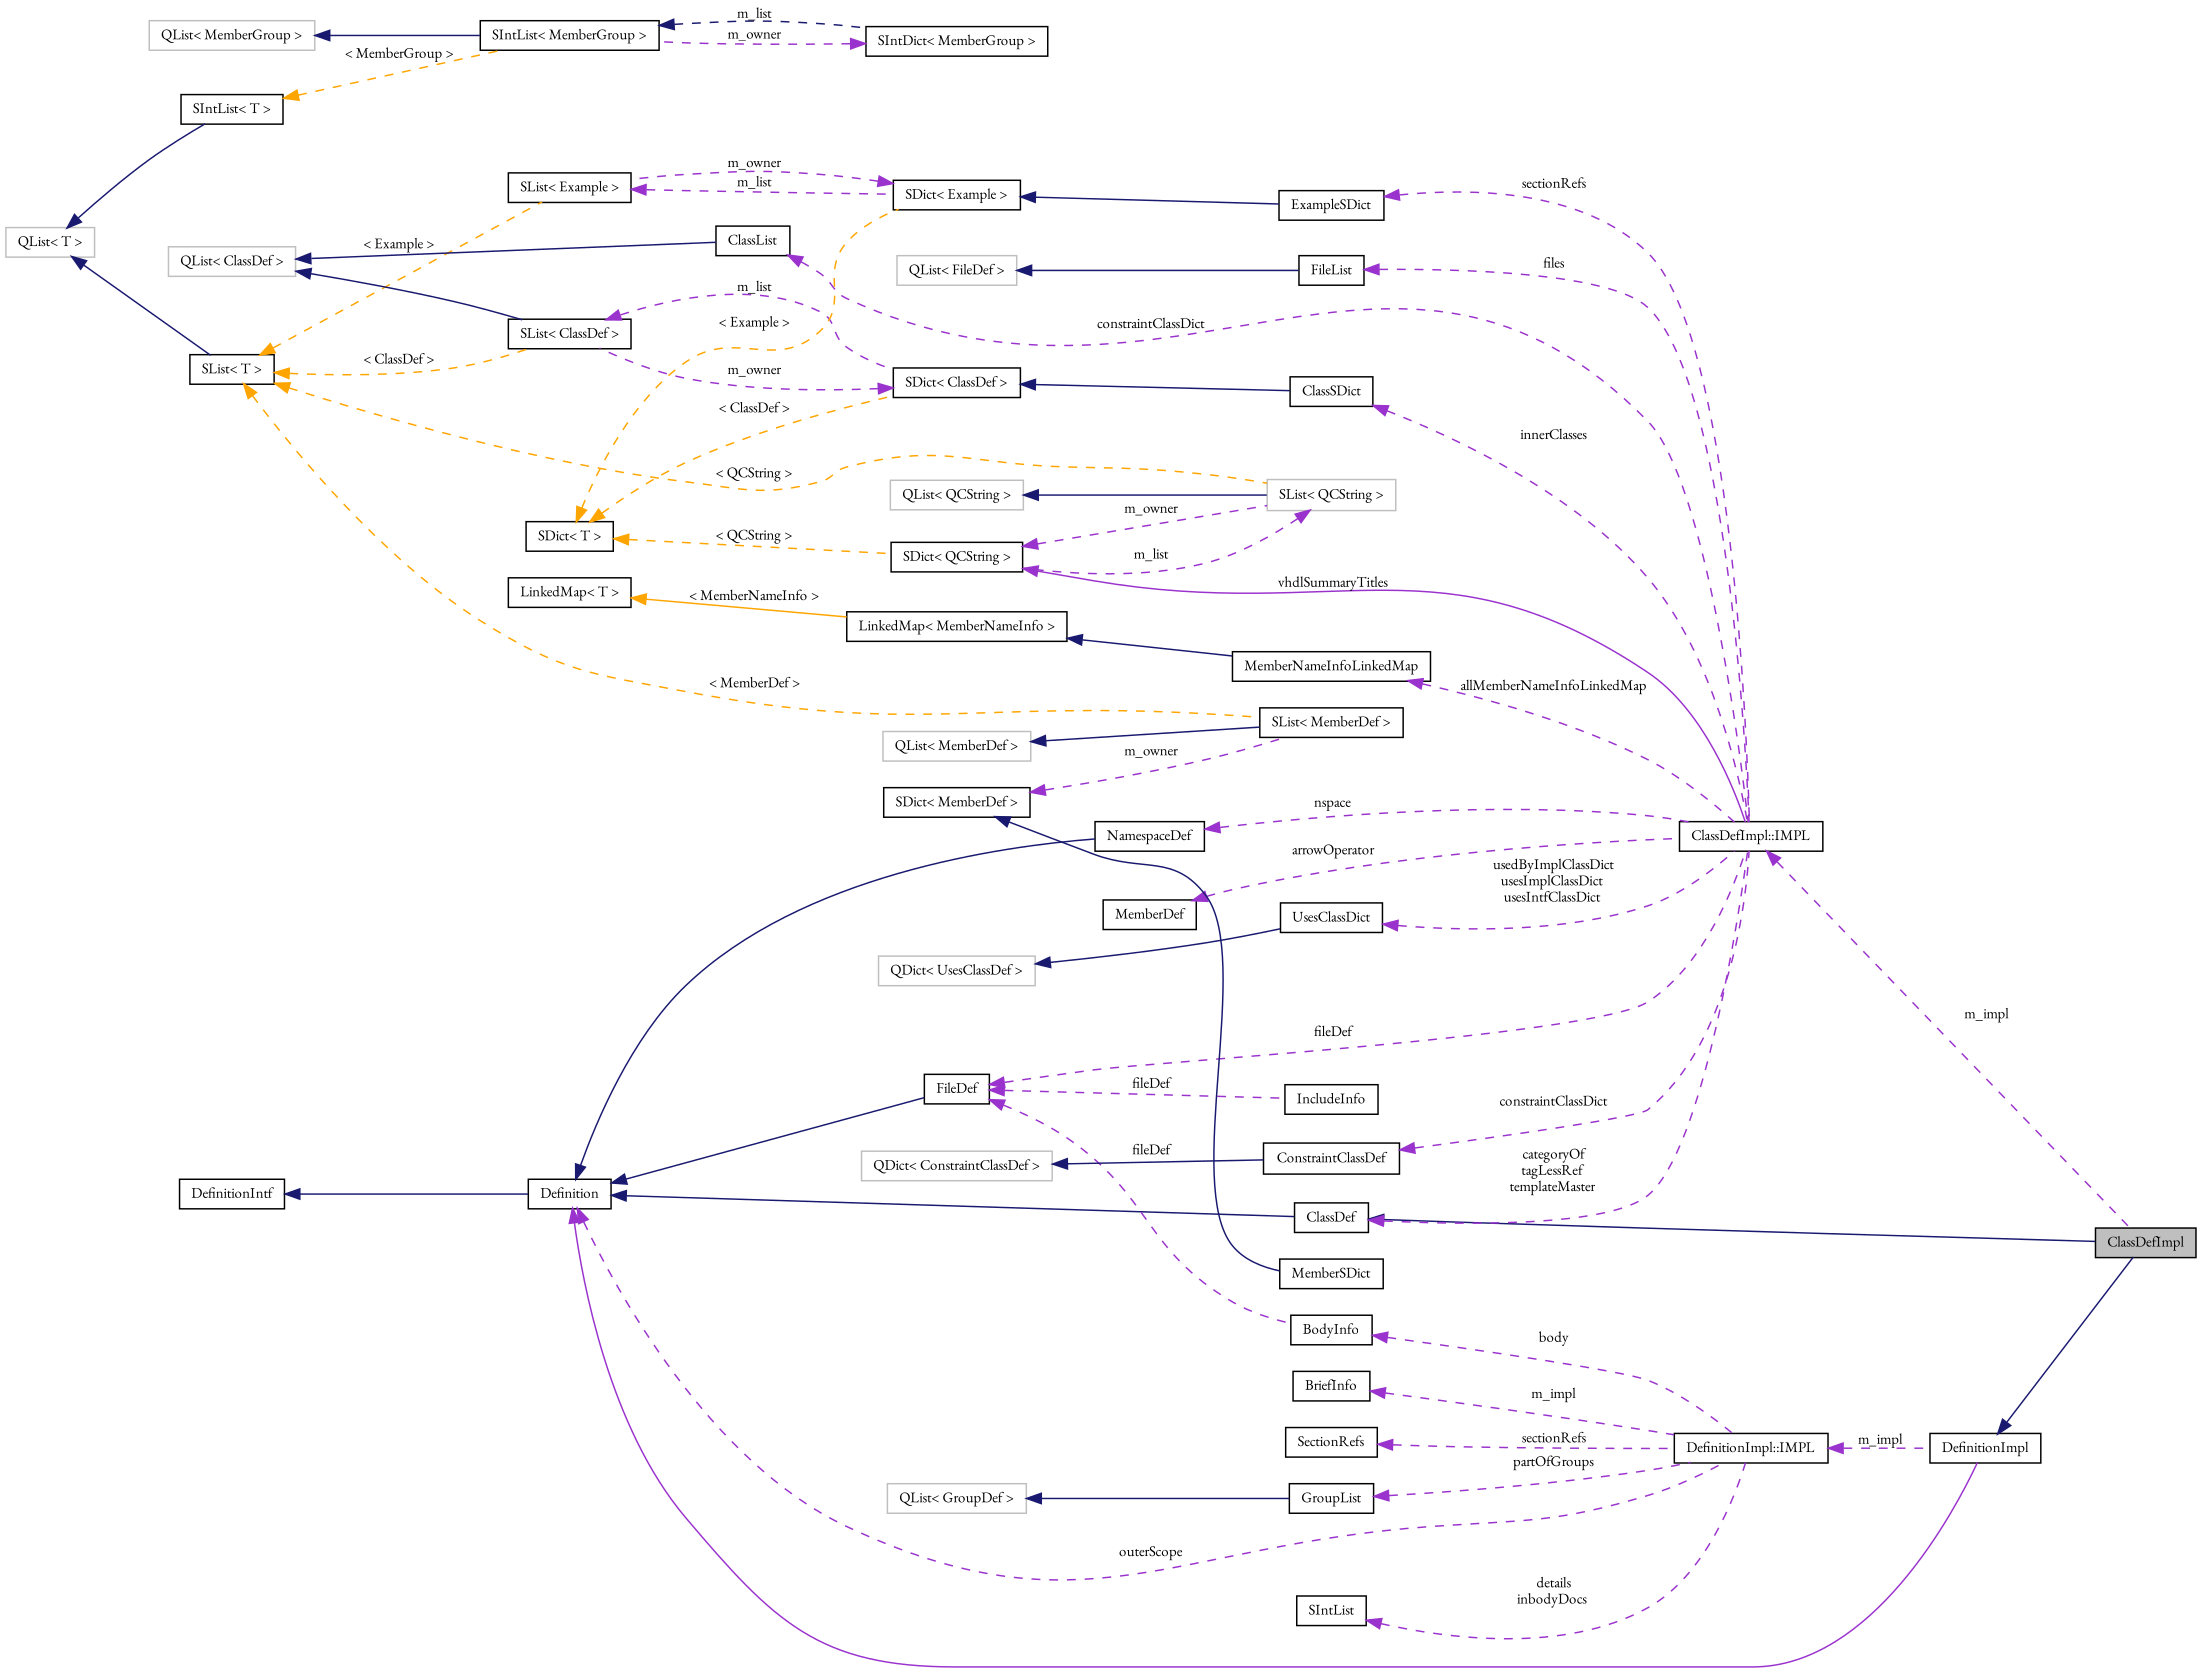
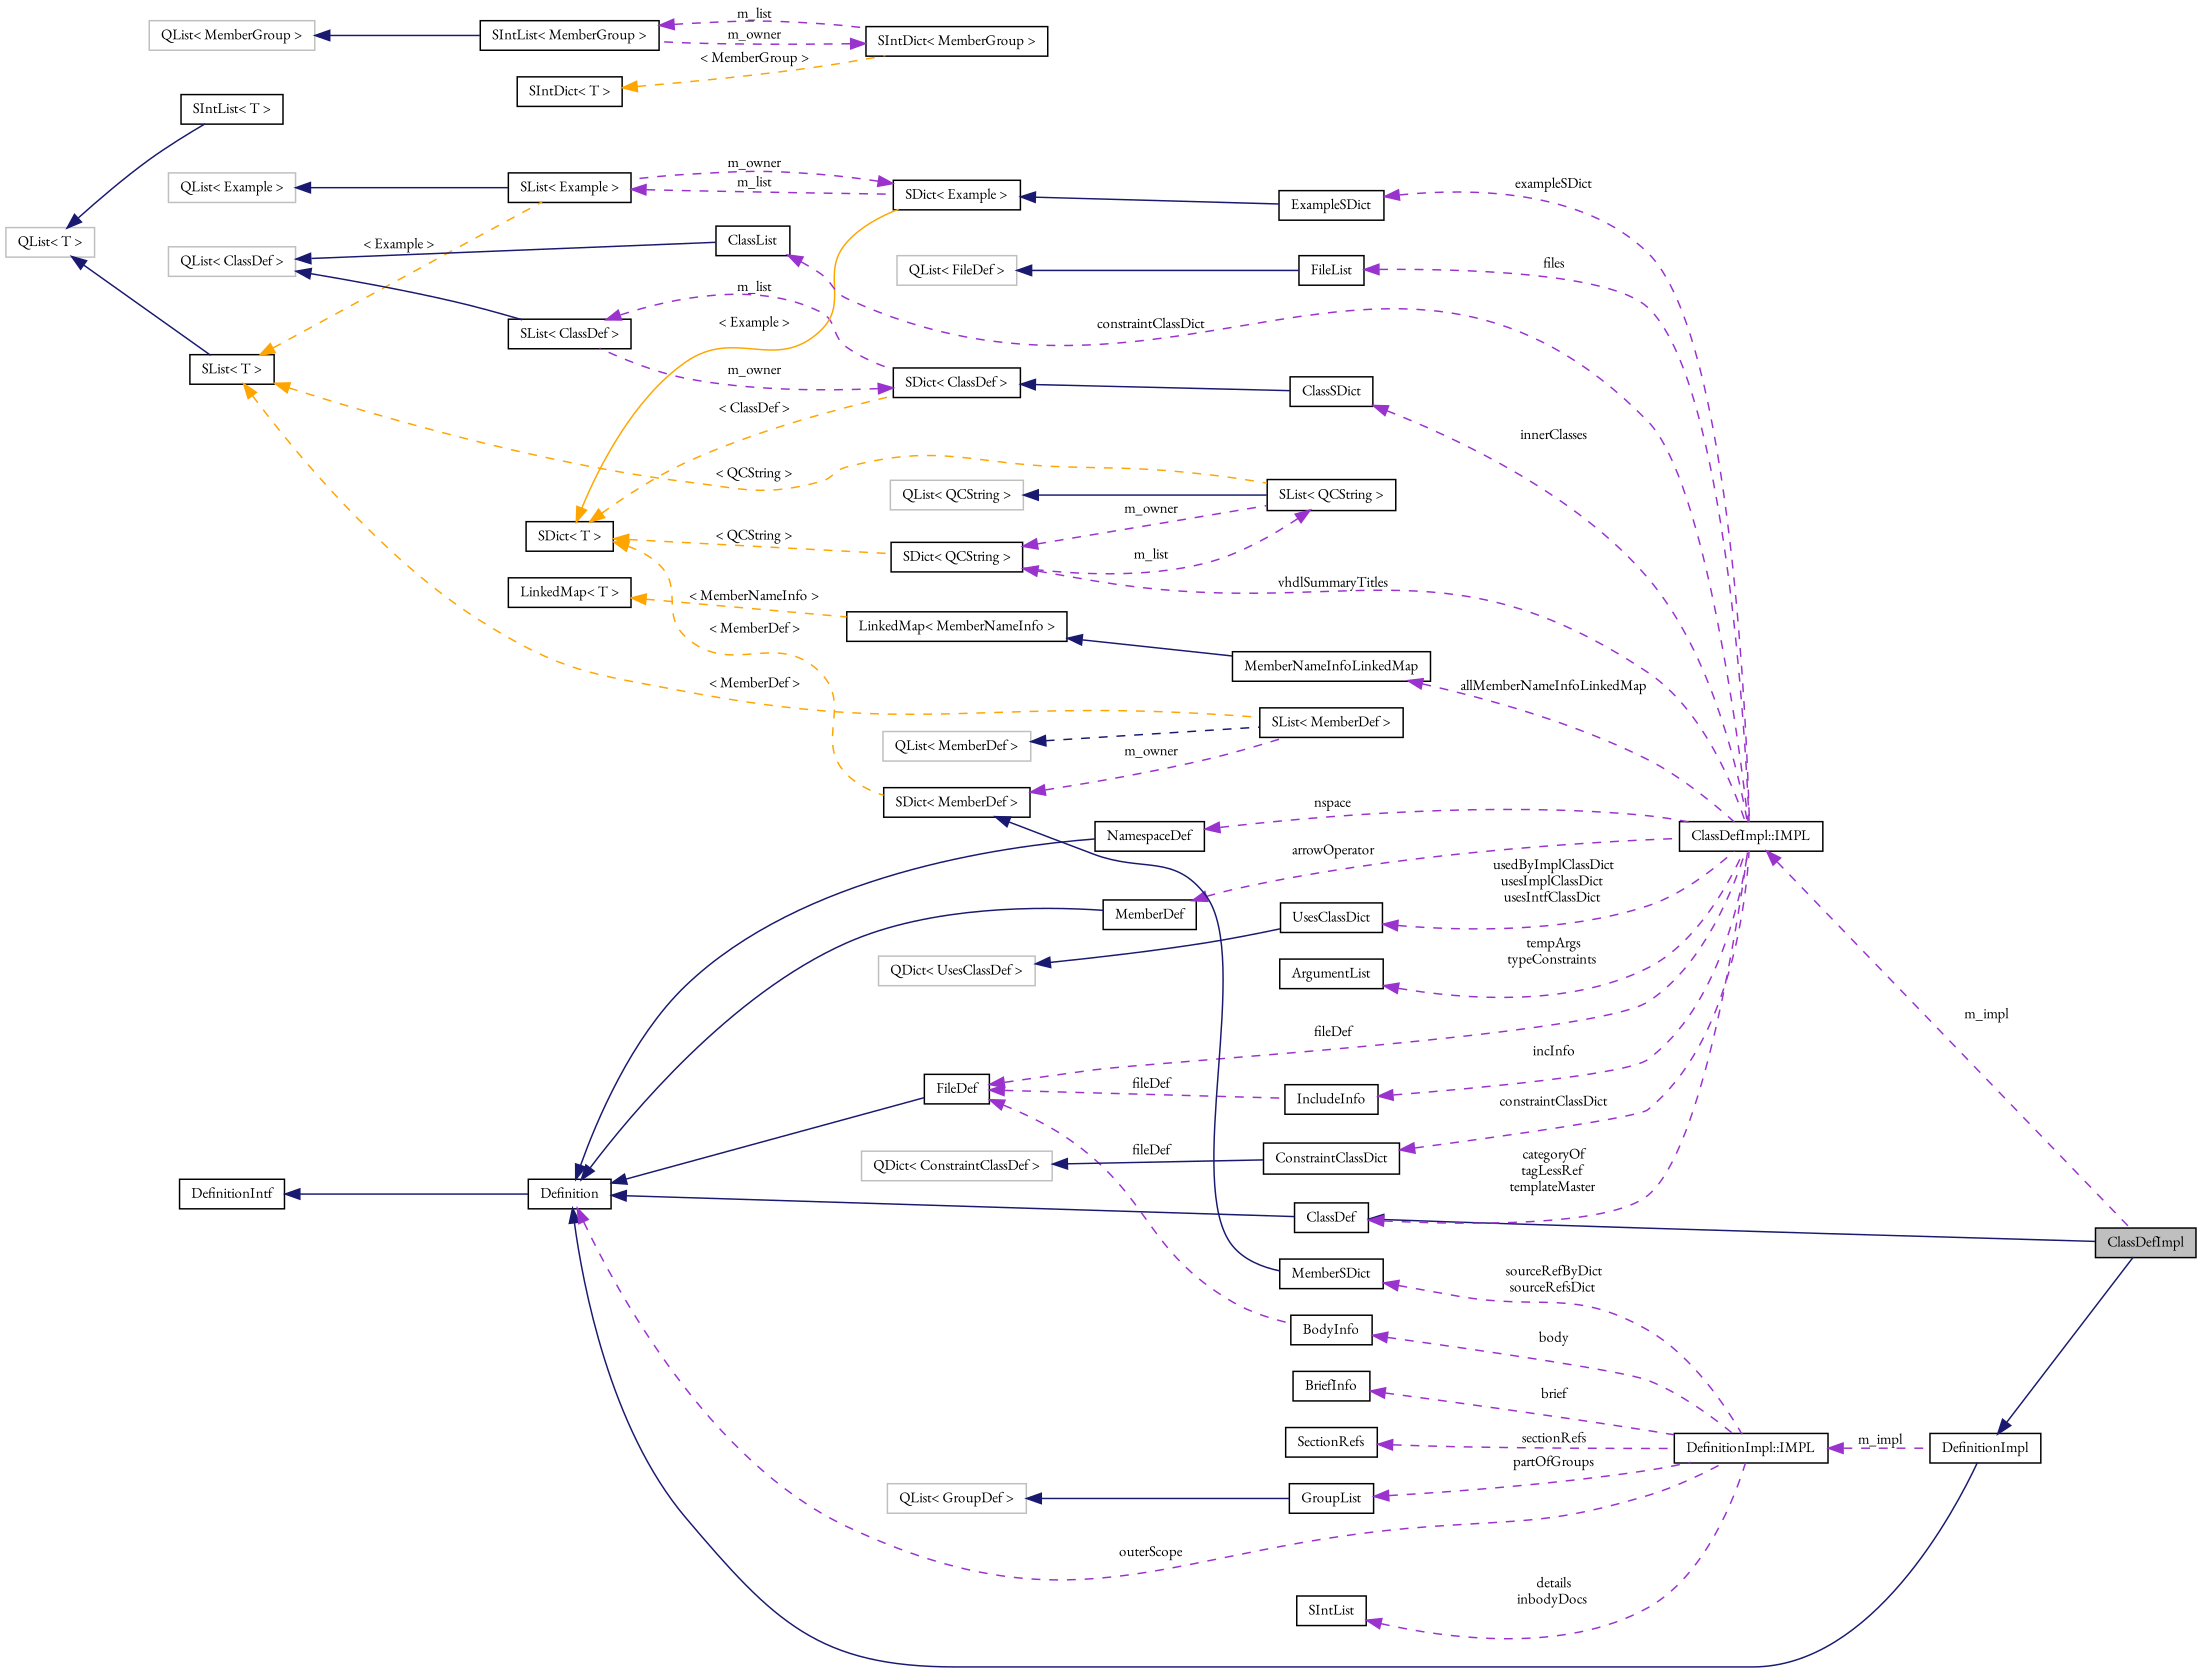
  digraph {
    fontname="EB Garamond"
    rankdir=LR
    node [color=black fillcolor=white fontname="EB Garamond" fontsize=10 shape=record style=filled]
    edge [color=darkorchid3 dir=back fontname="EB Garamond" fontsize=10 labelfontname=Helvetica labelfontsize=10 style=dashed]
    n1 [fillcolor=grey75 fontcolor=black height=0.2 label=ClassDefImpl width=0.4]
    n2 [height=0.2 label=DefinitionImpl width=0.4]
    n3 [height=0.2 label=Definition width=0.4]
    n4 [height=0.2 label="DefinitionImpl::IMPL" width=0.4]
    n5 [height=0.2 label=FileDef width=0.4]
    n6 [height=0.2 label=ClassDef width=0.4]
    n7 [height=0.2 label=NamespaceDef width=0.4]
    n8 [height=0.2 label=MemberDef width=0.4]
    n9 [height=0.2 label=BodyInfo width=0.4]
    n10 [height=0.2 label="ClassDefImpl::IMPL" width=0.4]
    n11 [height=0.2 label=IncludeInfo width=0.4]
    n12 [height=0.2 label=DefinitionIntf width=0.4]
    n13 [height=0.2 label=SectionRefs width=0.4]
    n14 [height=0.2 label=MemberSDict width=0.4]
    n15 [height=0.2 label="SDict\< MemberDef \>" width=0.4]
    n16 [height=0.2 label="SList\< MemberDef \>" width=0.4]
    n17 [color=grey75 height=0.2 label="QList\< MemberDef \>" width=0.4]
    n18 [height=0.2 label="SList\< T \>" width=0.4]
-   n19 [color=grey75 height=0.2 label="SList\< QCString \>" width=0.4]
+   n19 [height=0.2 label="SList\< QCString \>" width=0.4]
    n20 [height=0.2 label="SList\< ClassDef \>" width=0.4]
    n21 [height=0.2 label="SList\< Example \>" width=0.4]
    n22 [height=0.2 label="SDict\< QCString \>" width=0.4]
    n23 [height=0.2 label="SDict\< ClassDef \>" width=0.4]
    n24 [height=0.2 label="SDict\< Example \>" width=0.4]
    n25 [color=grey75 height=0.2 label="QList\< T \>" width=0.4]
    n26 [height=0.2 label="SIntList\< T \>" width=0.4]
    n27 [height=0.2 label="SIntList\< MemberGroup \>" width=0.4]
    n28 [height=0.2 label="SDict\< T \>" width=0.4]
    n29 [height=0.2 label=ClassSDict width=0.4]
    n30 [height=0.2 label=ExampleSDict width=0.4]
    n31 [height=0.2 label=GroupList width=0.4]
    n32 [color=grey75 height=0.2 label="QList\< GroupDef \>" width=0.4]
    n33 [height=0.2 label=SIntList width=0.4]
    n34 [height=0.2 label=BriefInfo width=0.4]
    n35 [color=grey75 height=0.2 label="QList\< QCString \>" width=0.4]
    n36 [color=grey75 height=0.2 label="QList\< ClassDef \>" width=0.4]
    n37 [height=0.2 label=ClassList width=0.4]
    n38 [height=0.2 label=FileList width=0.4]
    n39 [color=grey75 height=0.2 label="QList\< FileDef \>" width=0.4]
    n40 [height=0.2 label="SIntDict\< MemberGroup \>" width=0.4]
    n41 [color=grey75 height=0.2 label="QList\< MemberGroup \>" width=0.4]
+   n42 [height=0.2 label="SIntDict\< T \>" width=0.4]
    n43 [height=0.2 label=MemberNameInfoLinkedMap width=0.4]
    n44 [height=0.2 label="LinkedMap\< MemberNameInfo \>" width=0.4]
    n45 [height=0.2 label="LinkedMap\< T \>" width=0.4]
+   n46 [color=grey75 height=0.2 label="QList\< Example \>" width=0.4]
+   n47 [height=0.2 label=ArgumentList width=0.4]
    n48 [height=0.2 label=UsesClassDict width=0.4]
    n49 [color=grey75 height=0.2 label="QDict\< UsesClassDef \>" width=0.4]
-   n50 [height=0.2 label=ConstraintClassDef width=0.4]
+   n50 [height=0.2 label=ConstraintClassDict width=0.4]
    n51 [color=grey75 height=0.2 label="QDict\< ConstraintClassDef \>" width=0.4]
    n2 -> n1 [color=midnightblue style=solid]
-   n3 -> n2 [style=solid]
+   n3 -> n2 [color=midnightblue style=solid]
    n3 -> n4 [label=" outerScope"]
    n3 -> n5 [color=midnightblue style=solid]
    n3 -> n6 [color=midnightblue style=solid]
    n3 -> n7 [color=midnightblue style=solid]
+   n3 -> n8 [color=midnightblue style=solid]
    n4 -> n2 [label=" m_impl"]
    n5 -> n9 [label=" fileDef"]
    n5 -> n10 [label=" fileDef"]
    n5 -> n11 [label=" fileDef"]
    n6 -> n1 [color=midnightblue style=solid]
    n6 -> n10 [label=" categoryOf\ntagLessRef\ntemplateMaster"]
    n7 -> n10 [label=" nspace"]
    n8 -> n10 [label=" arrowOperator"]
    n9 -> n4 [label=" body"]
    n10 -> n1 [label=" m_impl"]
+   n11 -> n10 [label=" incInfo"]
    n12 -> n3 [color=midnightblue style=solid]
    n13 -> n4 [label=" sectionRefs"]
+   n14 -> n4 [label=" sourceRefByDict\nsourceRefsDict"]
    n15 -> n14 [color=midnightblue style=solid]
    n15 -> n16 [label=" m_owner"]
-   n17 -> n16 [color=midnightblue style=solid]
+   n17 -> n16 [color=midnightblue]
    n18 -> n16 [color=orange label=" \< MemberDef \>"]
    n18 -> n19 [color=orange label=" \< QCString \>"]
-   n18 -> n20 [color=orange label=" \< ClassDef \>"]
    n18 -> n21 [color=orange label=" \< Example \>"]
    n19 -> n22 [label=" m_list"]
    n20 -> n23 [label=" m_list"]
    n21 -> n24 [label=" m_list"]
-   n22 -> n10 [label=" vhdlSummaryTitles" style=solid]
+   n22 -> n10 [label=" vhdlSummaryTitles"]
    n22 -> n19 [label=" m_owner"]
    n23 -> n20 [label=" m_owner"]
    n23 -> n29 [color=midnightblue style=solid]
    n24 -> n21 [label=" m_owner"]
    n24 -> n30 [color=midnightblue style=solid]
    n25 -> n18 [color=midnightblue style=solid]
    n25 -> n26 [color=midnightblue style=solid]
-   n26 -> n27 [color=orange label=" \< MemberGroup \>"]
-   n27 -> n40 [color=midnightblue label=" m_list"]
+   n27 -> n40 [label=" m_list"]
+   n28 -> n15 [color=orange label=" \< MemberDef \>"]
    n28 -> n22 [color=orange label=" \< QCString \>"]
    n28 -> n23 [color=orange label=" \< ClassDef \>"]
-   n28 -> n24 [color=orange label=" \< Example \>"]
+   n28 -> n24 [color=orange label=" \< Example \>" style=solid]
    n29 -> n10 [label=" innerClasses"]
-   n30 -> n10 [label=" sectionRefs"]
+   n30 -> n10 [label=" exampleSDict"]
    n31 -> n4 [label=" partOfGroups"]
    n32 -> n31 [color=midnightblue style=solid]
    n33 -> n4 [label=" details\ninbodyDocs"]
-   n34 -> n4 [label=" m_impl"]
+   n34 -> n4 [label=" brief"]
    n35 -> n19 [color=midnightblue style=solid]
    n36 -> n20 [color=midnightblue style=solid]
    n36 -> n37 [color=midnightblue style=solid]
    n37 -> n10 [label=" constraintClassDict"]
    n38 -> n10 [label=" files"]
    n39 -> n38 [color=midnightblue style=solid]
    n40 -> n27 [label=" m_owner"]
    n41 -> n27 [color=midnightblue style=solid]
+   n42 -> n40 [color=orange label=" \< MemberGroup \>"]
    n43 -> n10 [label=" allMemberNameInfoLinkedMap"]
    n44 -> n43 [color=midnightblue style=solid]
-   n45 -> n44 [color=orange label=" \< MemberNameInfo \>" style=solid]
+   n45 -> n44 [color=orange label=" \< MemberNameInfo \>"]
+   n46 -> n21 [color=midnightblue style=solid]
+   n47 -> n10 [label=" tempArgs\ntypeConstraints"]
    n48 -> n10 [label=" usedByImplClassDict\nusesImplClassDict\nusesIntfClassDict"]
    n49 -> n48 [color=midnightblue style=solid]
    n50 -> n10 [label=" constraintClassDict"]
    n51 -> n50 [color=midnightblue style=solid]
  }
